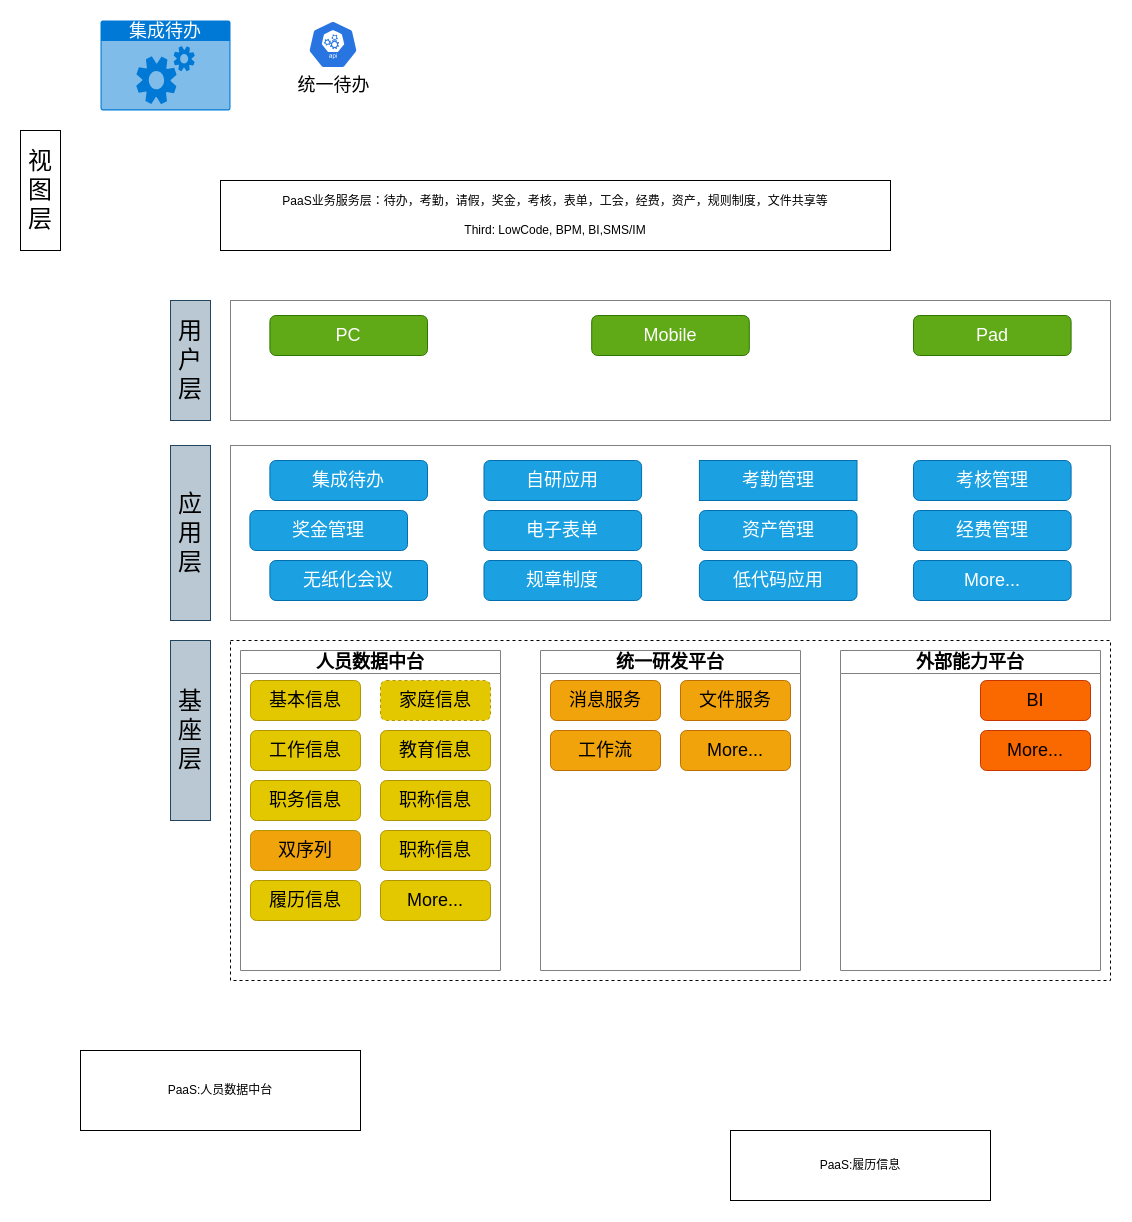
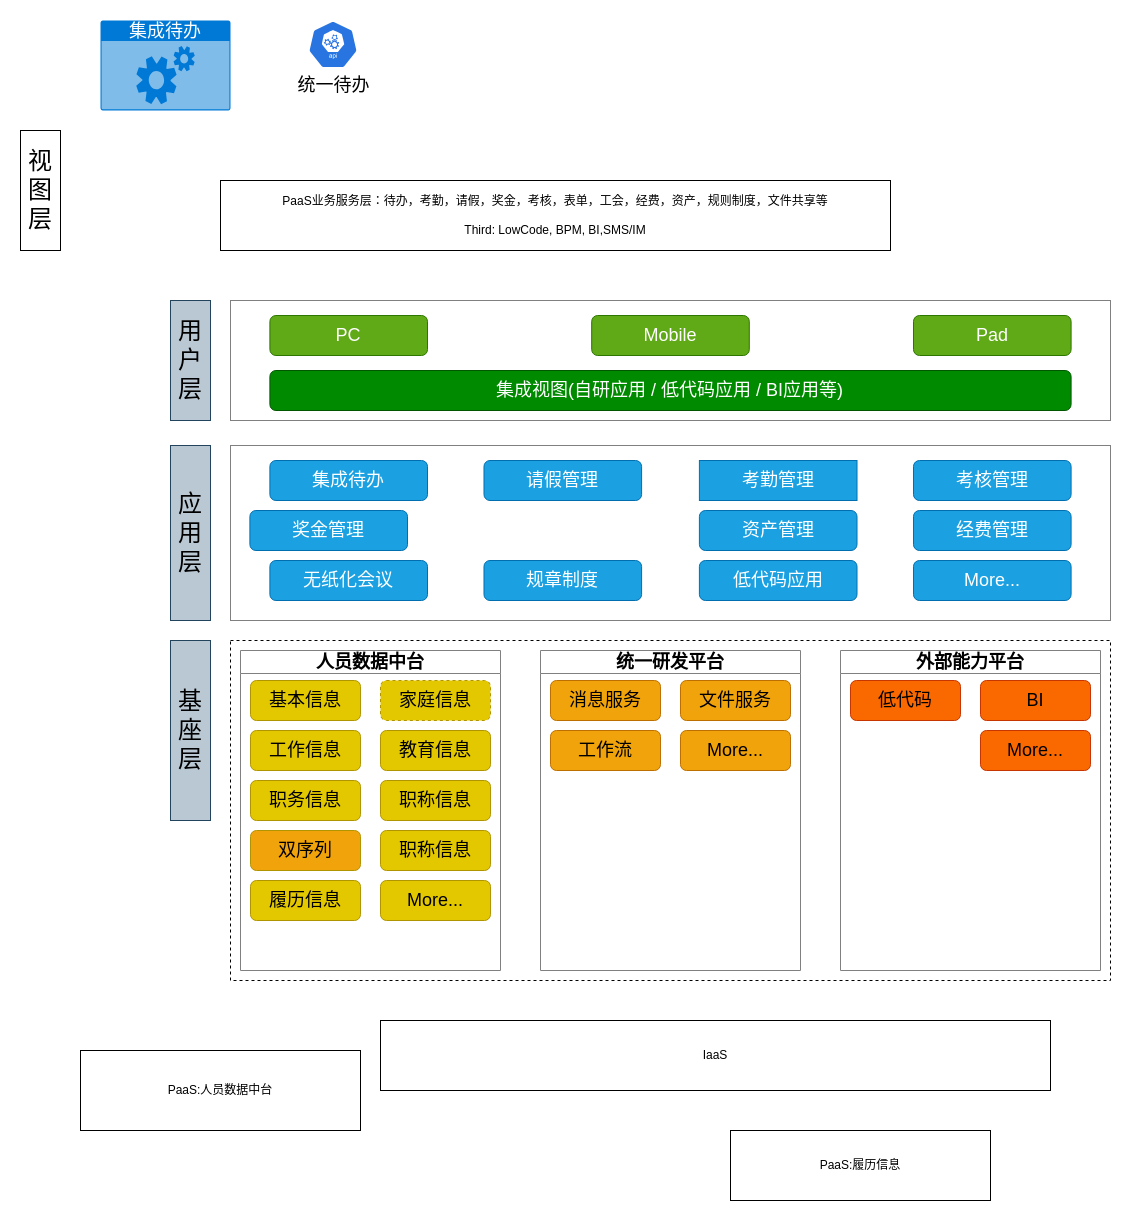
  <mxCell id="0" />
  <mxCell id="1" parent="0" />
  <mxCell id="2" value="PaaS:人员数据中台" style="rounded=0;whiteSpace=wrap;html=1;" parent="1" vertex="1"><mxGeometry x="80" y="1050" width="280" height="80" as="geometry" /></mxCell>
  <mxCell id="3" value="PaaS:履历信息" style="rounded=0;whiteSpace=wrap;html=1;" parent="1" vertex="1"><mxGeometry x="730" y="1130" width="260" height="70" as="geometry" /></mxCell>
  <mxCell id="4" value="" style="rounded=0;whiteSpace=wrap;html=1;dashed=1;" parent="1" vertex="1"><mxGeometry x="230" y="640" width="880" height="340" as="geometry" /></mxCell>
+ <mxCell id="5" value="IaaS" style="rounded=0;whiteSpace=wrap;html=1;" parent="1" vertex="1"><mxGeometry x="380" y="1020" width="670" height="70" as="geometry" /></mxCell>
  <mxCell id="6" value="&lt;font style=&quot;font-size: 24px;&quot;&gt;视图层&lt;/font&gt;" style="rounded=0;whiteSpace=wrap;html=1;" vertex="1" parent="1"><mxGeometry x="20" y="130" width="40" height="120" as="geometry" /></mxCell>
  <mxCell id="7" value="&lt;font size=&quot;5&quot;&gt;应用层&lt;/font&gt;" style="rounded=0;whiteSpace=wrap;html=1;fillColor=#bac8d3;strokeColor=#23445d;" vertex="1" parent="1"><mxGeometry x="170" y="445" width="40" height="175" as="geometry" /></mxCell>
  <mxCell id="8" value="PaaS业务服务层：待办，考勤，请假，奖金，考核，表单，工会，经费，资产，规则制度，文件共享等&lt;br&gt;&lt;br&gt;Third: LowCode, BPM, BI,SMS/IM" style="rounded=0;whiteSpace=wrap;html=1;" vertex="1" parent="1"><mxGeometry x="220" y="180" width="670" height="70" as="geometry" /></mxCell>
  <mxCell id="9" value="&lt;font style=&quot;font-size: 18px;&quot;&gt;集成待办&lt;/font&gt;" style="html=1;whiteSpace=wrap;strokeColor=none;fillColor=#0079D6;labelPosition=center;verticalLabelPosition=middle;verticalAlign=top;align=center;fontSize=12;outlineConnect=0;spacingTop=-6;fontColor=#FFFFFF;sketch=0;shape=mxgraph.sitemap.services;" vertex="1" parent="1"><mxGeometry x="100" y="20" width="130" height="90" as="geometry" /></mxCell>
  <mxCell id="10" value="&lt;font style=&quot;font-size: 18px;&quot;&gt;统一待办&lt;/font&gt;" style="sketch=0;html=1;dashed=0;whitespace=wrap;fillColor=#2875E2;strokeColor=#ffffff;points=[[0.005,0.63,0],[0.1,0.2,0],[0.9,0.2,0],[0.5,0,0],[0.995,0.63,0],[0.72,0.99,0],[0.5,1,0],[0.28,0.99,0]];verticalLabelPosition=bottom;align=center;verticalAlign=top;shape=mxgraph.kubernetes.icon;prIcon=api" vertex="1" parent="1"><mxGeometry x="290" y="20" width="85" height="48" as="geometry" /></mxCell>
  <mxCell id="11" value="&lt;font size=&quot;5&quot;&gt;基座层&lt;/font&gt;" style="rounded=0;whiteSpace=wrap;html=1;fillColor=#bac8d3;strokeColor=#23445d;" vertex="1" parent="1"><mxGeometry x="170" y="640" width="40" height="180" as="geometry" /></mxCell>
  <mxCell id="12" value="" style="group" vertex="1" connectable="0" parent="1"><mxGeometry x="230" y="445" width="880" height="175" as="geometry" /></mxCell>
  <mxCell id="13" value="" style="rounded=0;whiteSpace=wrap;html=1;flipH=0;flipV=1;container=0;strokeColor=#808080;" parent="12" vertex="1"><mxGeometry width="880" height="175" as="geometry" /></mxCell>
  <mxCell id="14" value="&lt;font size=&quot;4&quot;&gt;集成待办&lt;/font&gt;" style="rounded=1;whiteSpace=wrap;html=1;fillColor=#1ba1e2;fontColor=#ffffff;strokeColor=#006EAF;" vertex="1" parent="12"><mxGeometry x="39.403" y="15" width="157.612" height="40" as="geometry" /></mxCell>
- <mxCell id="15" value="&lt;font size=&quot;4&quot;&gt;自研应用&lt;/font&gt;" style="rounded=1;whiteSpace=wrap;html=1;fillColor=#1ba1e2;fontColor=#ffffff;strokeColor=#006EAF;" vertex="1" parent="12"><mxGeometry x="253.493" y="15" width="157.612" height="40" as="geometry" /></mxCell>
+ <mxCell id="15" value="&lt;font size=&quot;4&quot;&gt;请假管理&lt;/font&gt;" style="rounded=1;whiteSpace=wrap;html=1;fillColor=#1ba1e2;fontColor=#ffffff;strokeColor=#006EAF;" vertex="1" parent="12"><mxGeometry x="253.493" y="15" width="157.612" height="40" as="geometry" /></mxCell>
  <mxCell id="16" value="&lt;font size=&quot;4&quot;&gt;考勤管理&lt;/font&gt;" style="whiteSpace=wrap;html=1;fillColor=#1ba1e2;fontColor=#ffffff;strokeColor=#006EAF;rounded=0;" vertex="1" parent="12"><mxGeometry x="468.896" y="15" width="157.612" height="40" as="geometry" /></mxCell>
  <mxCell id="17" value="&lt;font size=&quot;4&quot;&gt;考核管理&lt;/font&gt;" style="rounded=1;whiteSpace=wrap;html=1;fillColor=#1ba1e2;fontColor=#ffffff;strokeColor=#006EAF;" vertex="1" parent="12"><mxGeometry x="682.985" y="15" width="157.612" height="40" as="geometry" /></mxCell>
  <mxCell id="18" value="&lt;font size=&quot;4&quot;&gt;奖金管理&lt;/font&gt;" style="rounded=1;whiteSpace=wrap;html=1;fillColor=#1ba1e2;fontColor=#ffffff;strokeColor=#006EAF;" vertex="1" parent="12"><mxGeometry x="19.403" y="65" width="157.612" height="40" as="geometry" /></mxCell>
- <mxCell id="19" value="&lt;font size=&quot;4&quot;&gt;电子表单&lt;/font&gt;" style="rounded=1;whiteSpace=wrap;html=1;fillColor=#1ba1e2;fontColor=#ffffff;strokeColor=#006EAF;" vertex="1" parent="12"><mxGeometry x="253.493" y="65" width="157.612" height="40" as="geometry" /></mxCell>
  <mxCell id="20" value="&lt;font size=&quot;4&quot;&gt;资产管理&lt;/font&gt;" style="rounded=1;whiteSpace=wrap;html=1;fillColor=#1ba1e2;fontColor=#ffffff;strokeColor=#006EAF;" vertex="1" parent="12"><mxGeometry x="468.896" y="65" width="157.612" height="40" as="geometry" /></mxCell>
  <mxCell id="21" value="&lt;font size=&quot;4&quot;&gt;经费管理&lt;/font&gt;" style="rounded=1;whiteSpace=wrap;html=1;fillColor=#1ba1e2;fontColor=#ffffff;strokeColor=#006EAF;" vertex="1" parent="12"><mxGeometry x="682.985" y="65" width="157.612" height="40" as="geometry" /></mxCell>
  <mxCell id="22" value="&lt;font size=&quot;4&quot;&gt;无纸化会议&lt;/font&gt;" style="rounded=1;whiteSpace=wrap;html=1;fillColor=#1ba1e2;fontColor=#ffffff;strokeColor=#006EAF;" vertex="1" parent="12"><mxGeometry x="39.403" y="115" width="157.612" height="40" as="geometry" /></mxCell>
  <mxCell id="23" value="&lt;font size=&quot;4&quot;&gt;规章制度&lt;/font&gt;" style="rounded=1;whiteSpace=wrap;html=1;fillColor=#1ba1e2;fontColor=#ffffff;strokeColor=#006EAF;" vertex="1" parent="12"><mxGeometry x="253.493" y="115" width="157.612" height="40" as="geometry" /></mxCell>
  <mxCell id="24" value="&lt;font size=&quot;4&quot;&gt;低代码应用&lt;/font&gt;" style="rounded=1;whiteSpace=wrap;html=1;fillColor=#1ba1e2;fontColor=#ffffff;strokeColor=#006EAF;" vertex="1" parent="12"><mxGeometry x="468.896" y="115" width="157.612" height="40" as="geometry" /></mxCell>
  <mxCell id="25" value="&lt;font size=&quot;4&quot;&gt;More...&lt;/font&gt;" style="rounded=1;whiteSpace=wrap;html=1;fillColor=#1ba1e2;fontColor=#ffffff;strokeColor=#006EAF;" vertex="1" parent="12"><mxGeometry x="682.985" y="115" width="157.612" height="40" as="geometry" /></mxCell>
  <mxCell id="26" value="&lt;font size=&quot;5&quot;&gt;用户层&lt;/font&gt;" style="rounded=0;whiteSpace=wrap;html=1;fillColor=#bac8d3;strokeColor=#23445d;" vertex="1" parent="1"><mxGeometry x="170" width="40" height="120" as="geometry" y="300" /></mxCell>
  <mxCell id="27" value="" style="group" vertex="1" connectable="0" parent="1"><mxGeometry x="230" width="880" height="120" as="geometry" y="300" /></mxCell>
  <mxCell id="28" value="" style="rounded=0;whiteSpace=wrap;html=1;strokeColor=#808080;" parent="27" vertex="1"><mxGeometry width="880" height="120" as="geometry" /></mxCell>
  <mxCell id="29" value="&lt;font size=&quot;4&quot;&gt;PC&lt;/font&gt;" style="rounded=1;whiteSpace=wrap;html=1;fillColor=#60a917;fontColor=#ffffff;strokeColor=#2D7600;" vertex="1" parent="27"><mxGeometry x="39.403" y="15" width="157.612" height="40" as="geometry" /></mxCell>
  <mxCell id="30" value="&lt;font size=&quot;4&quot;&gt;Mobile&lt;/font&gt;" style="rounded=1;whiteSpace=wrap;html=1;fillColor=#60a917;fontColor=#ffffff;strokeColor=#2D7600;" vertex="1" parent="27"><mxGeometry x="361.194" y="15" width="157.612" height="40" as="geometry" /></mxCell>
  <mxCell id="31" value="&lt;font size=&quot;4&quot;&gt;Pad&lt;/font&gt;" style="rounded=1;whiteSpace=wrap;html=1;fillColor=#60a917;fontColor=#ffffff;strokeColor=#2D7600;" vertex="1" parent="27"><mxGeometry x="682.985" y="15" width="157.612" height="40" as="geometry" /></mxCell>
+ <mxCell id="32" value="&lt;font size=&quot;4&quot;&gt;集成视图(自研应用 / 低代码应用 / BI应用等)&lt;/font&gt;" style="rounded=1;whiteSpace=wrap;html=1;fillColor=#008a00;fontColor=#ffffff;strokeColor=#005700;" vertex="1" parent="27"><mxGeometry x="39.403" y="70" width="801.194" height="40" as="geometry" /></mxCell>
  <mxCell id="33" value="&lt;font style=&quot;font-size: 18px;&quot;&gt;人员数据中台&lt;/font&gt;" style="swimlane;whiteSpace=wrap;html=1;startSize=23;strokeColor=#808080;" vertex="1" parent="1"><mxGeometry x="240" y="650" width="260" height="320" as="geometry"><mxRectangle x="370" y="350" width="150" height="30" as="alternateBounds" /></mxGeometry></mxCell>
  <mxCell id="34" value="&lt;font size=&quot;4&quot;&gt;家庭信息&lt;/font&gt;" style="rounded=1;whiteSpace=wrap;html=1;fillColor=#e3c800;strokeColor=#B09500;fontColor=#000000;dashed=1;" vertex="1" parent="33"><mxGeometry x="140" y="30" width="110" height="40" as="geometry" /></mxCell>
  <mxCell id="35" value="&lt;font size=&quot;4&quot;&gt;职称信息&lt;/font&gt;" style="rounded=1;whiteSpace=wrap;html=1;fillColor=#e3c800;strokeColor=#B09500;fontColor=#000000;" vertex="1" parent="33"><mxGeometry x="140" y="180" width="110" height="40" as="geometry" /></mxCell>
  <mxCell id="36" value="&lt;font size=&quot;4&quot;&gt;双序列&lt;/font&gt;" style="rounded=1;whiteSpace=wrap;html=1;fillColor=#f0a30a;strokeColor=#B09500;fontColor=#000000;" vertex="1" parent="33"><mxGeometry x="10" y="180" width="110" height="40" as="geometry" /></mxCell>
  <mxCell id="37" value="&lt;font size=&quot;4&quot;&gt;统一研发平台&lt;/font&gt;" style="swimlane;whiteSpace=wrap;html=1;startSize=23;strokeColor=#808080;" vertex="1" parent="1"><mxGeometry x="540" y="650" width="260" height="320" as="geometry"><mxRectangle x="370" y="350" width="150" height="30" as="alternateBounds" /></mxGeometry></mxCell>
  <mxCell id="38" value="&lt;font size=&quot;4&quot;&gt;More...&lt;/font&gt;" style="rounded=1;whiteSpace=wrap;html=1;fillColor=#f0a30a;strokeColor=#BD7000;fontColor=#000000;" vertex="1" parent="37"><mxGeometry x="140" y="80" width="110" height="40" as="geometry" /></mxCell>
  <mxCell id="39" value="&lt;font size=&quot;4&quot;&gt;工作流&lt;/font&gt;" style="rounded=1;whiteSpace=wrap;html=1;fillColor=#f0a30a;strokeColor=#BD7000;fontColor=#000000;" vertex="1" parent="37"><mxGeometry x="10" y="80" width="110" height="40" as="geometry" /></mxCell>
  <mxCell id="40" value="&lt;font size=&quot;4&quot;&gt;外部能力平台&lt;/font&gt;" style="swimlane;whiteSpace=wrap;html=1;startSize=23;strokeColor=#808080;" vertex="1" parent="1"><mxGeometry x="840" y="650" width="260" height="320" as="geometry"><mxRectangle x="370" y="350" width="150" height="30" as="alternateBounds" /></mxGeometry></mxCell>
  <mxCell id="41" value="&lt;font size=&quot;4&quot;&gt;基本信息&lt;/font&gt;" style="rounded=1;whiteSpace=wrap;html=1;fillColor=#e3c800;strokeColor=#B09500;fontColor=#000000;" vertex="1" parent="1"><mxGeometry x="250" y="680" width="110" height="40" as="geometry" /></mxCell>
  <mxCell id="42" value="&lt;font size=&quot;4&quot;&gt;文件服务&lt;/font&gt;" style="rounded=1;whiteSpace=wrap;html=1;fillColor=#f0a30a;strokeColor=#BD7000;fontColor=#000000;" vertex="1" parent="1"><mxGeometry x="680" y="680" width="110" height="40" as="geometry" /></mxCell>
  <mxCell id="43" value="&lt;font size=&quot;4&quot;&gt;消息服务&lt;/font&gt;" style="rounded=1;whiteSpace=wrap;html=1;fillColor=#f0a30a;strokeColor=#BD7000;fontColor=#000000;" vertex="1" parent="1"><mxGeometry x="550" y="680" width="110" height="40" as="geometry" /></mxCell>
  <mxCell id="44" value="&lt;font size=&quot;4&quot;&gt;BI&lt;/font&gt;" style="rounded=1;whiteSpace=wrap;html=1;fillColor=#fa6800;fontColor=#000000;strokeColor=#C73500;" vertex="1" parent="1"><mxGeometry x="980" y="680" width="110" height="40" as="geometry" /></mxCell>
+ <mxCell id="45" value="&lt;font size=&quot;4&quot;&gt;低代码&lt;/font&gt;" style="rounded=1;whiteSpace=wrap;html=1;fillColor=#fa6800;fontColor=#000000;strokeColor=#C73500;" vertex="1" parent="1"><mxGeometry x="850" y="680" width="110" height="40" as="geometry" /></mxCell>
  <mxCell id="46" value="&lt;font size=&quot;4&quot;&gt;教育信息&lt;/font&gt;" style="rounded=1;whiteSpace=wrap;html=1;fillColor=#e3c800;strokeColor=#B09500;fontColor=#000000;" vertex="1" parent="1"><mxGeometry x="380" y="730" width="110" height="40" as="geometry" /></mxCell>
  <mxCell id="47" value="&lt;font size=&quot;4&quot;&gt;工作信息&lt;/font&gt;" style="rounded=1;whiteSpace=wrap;html=1;fillColor=#e3c800;strokeColor=#B09500;fontColor=#000000;" vertex="1" parent="1"><mxGeometry x="250" y="730" width="110" height="40" as="geometry" /></mxCell>
  <mxCell id="48" value="&lt;font size=&quot;4&quot;&gt;职称信息&lt;/font&gt;" style="rounded=1;whiteSpace=wrap;html=1;fillColor=#e3c800;strokeColor=#B09500;fontColor=#000000;" vertex="1" parent="1"><mxGeometry x="380" y="780" width="110" height="40" as="geometry" /></mxCell>
  <mxCell id="49" value="&lt;font size=&quot;4&quot;&gt;职务信息&lt;/font&gt;" style="rounded=1;whiteSpace=wrap;html=1;fillColor=#e3c800;strokeColor=#B09500;fontColor=#000000;" vertex="1" parent="1"><mxGeometry x="250" y="780" width="110" height="40" as="geometry" /></mxCell>
  <mxCell id="50" value="&lt;font size=&quot;4&quot;&gt;More...&lt;/font&gt;" style="rounded=1;whiteSpace=wrap;html=1;fillColor=#e3c800;strokeColor=#B09500;fontColor=#000000;" vertex="1" parent="1"><mxGeometry x="380" y="880" width="110" height="40" as="geometry" /></mxCell>
  <mxCell id="51" value="&lt;font size=&quot;4&quot;&gt;履历信息&lt;/font&gt;" style="rounded=1;whiteSpace=wrap;html=1;fillColor=#e3c800;strokeColor=#B09500;fontColor=#000000;" vertex="1" parent="1"><mxGeometry x="250" y="880" width="110" height="40" as="geometry" /></mxCell>
  <mxCell id="52" value="&lt;font size=&quot;4&quot;&gt;More...&lt;/font&gt;" style="rounded=1;whiteSpace=wrap;html=1;fillColor=#fa6800;fontColor=#000000;strokeColor=#C73500;" vertex="1" parent="1"><mxGeometry x="980" y="730" width="110" height="40" as="geometry" /></mxCell>
